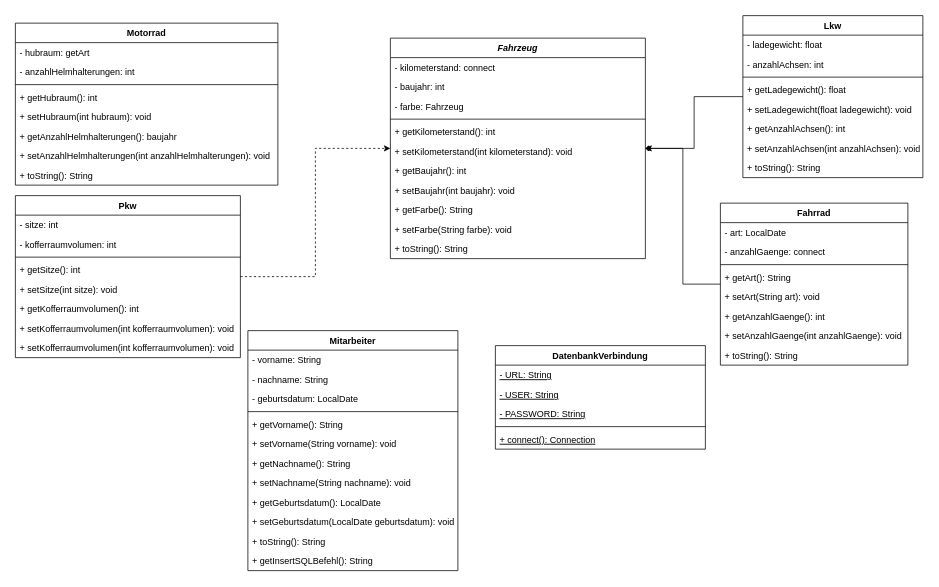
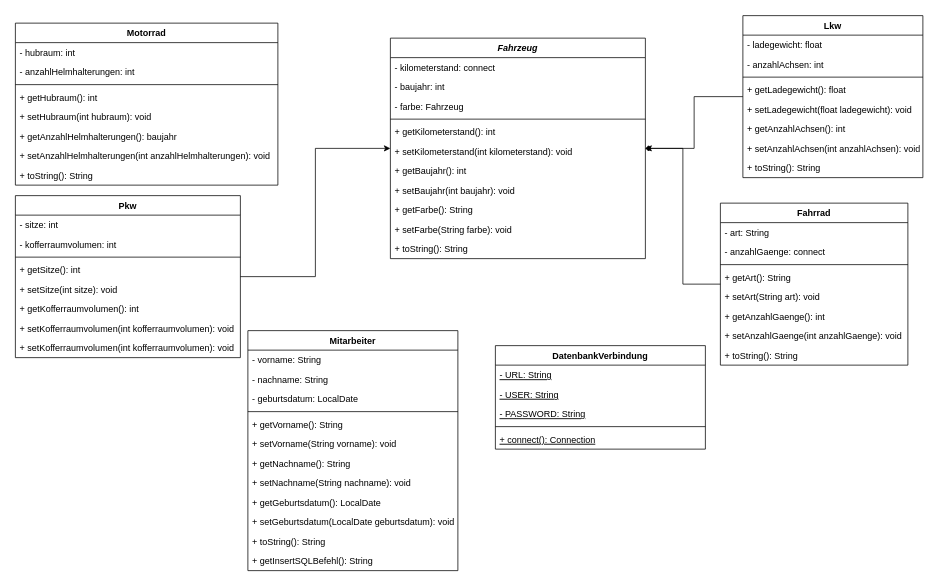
  <mxCell id="0" />
  <mxCell id="1" parent="0" />
  <mxCell id="2" value="Fahrzeug" style="swimlane;fontStyle=3;align=center;verticalAlign=top;childLayout=stackLayout;horizontal=1;startSize=26;horizontalStack=0;resizeParent=1;resizeParentMax=0;resizeLast=0;collapsible=1;marginBottom=0;" parent="1" vertex="1"><mxGeometry x="520" y="50" width="340" height="294" as="geometry" /></mxCell>
  <mxCell id="3" value="- kilometerstand: connect" style="text;strokeColor=none;fillColor=none;align=left;verticalAlign=top;spacingLeft=4;spacingRight=4;overflow=hidden;rotatable=0;points=[[0,0.5],[1,0.5]];portConstraint=eastwest;" parent="2" vertex="1"><mxGeometry y="26" width="340" height="26" as="geometry" /></mxCell>
  <mxCell id="4" value="- baujahr: int" style="text;strokeColor=none;fillColor=none;align=left;verticalAlign=top;spacingLeft=4;spacingRight=4;overflow=hidden;rotatable=0;points=[[0,0.5],[1,0.5]];portConstraint=eastwest;" parent="2" vertex="1"><mxGeometry y="52" width="340" height="26" as="geometry" /></mxCell>
  <mxCell id="5" value="- farbe: Fahrzeug" style="text;strokeColor=none;fillColor=none;align=left;verticalAlign=top;spacingLeft=4;spacingRight=4;overflow=hidden;rotatable=0;points=[[0,0.5],[1,0.5]];portConstraint=eastwest;" parent="2" vertex="1"><mxGeometry y="78" width="340" height="26" as="geometry" /></mxCell>
  <mxCell id="6" value="" style="line;strokeWidth=1;fillColor=none;align=left;verticalAlign=middle;spacingTop=-1;spacingLeft=3;spacingRight=3;rotatable=0;labelPosition=right;points=[];portConstraint=eastwest;" parent="2" vertex="1"><mxGeometry y="104" width="340" height="8" as="geometry" /></mxCell>
  <mxCell id="7" value="+ getKilometerstand(): int" style="text;strokeColor=none;fillColor=none;align=left;verticalAlign=top;spacingLeft=4;spacingRight=4;overflow=hidden;rotatable=0;points=[[0,0.5],[1,0.5]];portConstraint=eastwest;fontStyle=0" parent="2" vertex="1"><mxGeometry y="112" width="340" height="26" as="geometry" /></mxCell>
  <mxCell id="8" value="+ setKilometerstand(int kilometerstand): void" style="text;strokeColor=none;fillColor=none;align=left;verticalAlign=top;spacingLeft=4;spacingRight=4;overflow=hidden;rotatable=0;points=[[0,0.5],[1,0.5]];portConstraint=eastwest;fontStyle=0" parent="2" vertex="1"><mxGeometry y="138" width="340" height="26" as="geometry" /></mxCell>
  <mxCell id="9" value="+ getBaujahr(): int" style="text;strokeColor=none;fillColor=none;align=left;verticalAlign=top;spacingLeft=4;spacingRight=4;overflow=hidden;rotatable=0;points=[[0,0.5],[1,0.5]];portConstraint=eastwest;fontStyle=0" parent="2" vertex="1"><mxGeometry y="164" width="340" height="26" as="geometry" /></mxCell>
  <mxCell id="10" value="+ setBaujahr(int baujahr): void" style="text;strokeColor=none;fillColor=none;align=left;verticalAlign=top;spacingLeft=4;spacingRight=4;overflow=hidden;rotatable=0;points=[[0,0.5],[1,0.5]];portConstraint=eastwest;fontStyle=0" parent="2" vertex="1"><mxGeometry y="190" width="340" height="26" as="geometry" /></mxCell>
  <mxCell id="11" value="+ getFarbe(): String" style="text;strokeColor=none;fillColor=none;align=left;verticalAlign=top;spacingLeft=4;spacingRight=4;overflow=hidden;rotatable=0;points=[[0,0.5],[1,0.5]];portConstraint=eastwest;fontStyle=0" parent="2" vertex="1"><mxGeometry y="216" width="340" height="26" as="geometry" /></mxCell>
  <mxCell id="12" value="+ setFarbe(String farbe): void" style="text;strokeColor=none;fillColor=none;align=left;verticalAlign=top;spacingLeft=4;spacingRight=4;overflow=hidden;rotatable=0;points=[[0,0.5],[1,0.5]];portConstraint=eastwest;fontStyle=0" parent="2" vertex="1"><mxGeometry y="242" width="340" height="26" as="geometry" /></mxCell>
  <mxCell id="13" value="+ toString(): String" style="text;strokeColor=none;fillColor=none;align=left;verticalAlign=top;spacingLeft=4;spacingRight=4;overflow=hidden;rotatable=0;points=[[0,0.5],[1,0.5]];portConstraint=eastwest;fontStyle=0" parent="2" vertex="1"><mxGeometry y="268" width="340" height="26" as="geometry" /></mxCell>
- <mxCell id="14" style="edgeStyle=orthogonalEdgeStyle;rounded=0;orthogonalLoop=1;jettySize=auto;html=1;dashed=1;" parent="1" source="15" target="2" edge="1"><mxGeometry relative="1" as="geometry" /></mxCell>
+ <mxCell id="14" style="edgeStyle=orthogonalEdgeStyle;rounded=0;orthogonalLoop=1;jettySize=auto;html=1;" parent="1" source="15" target="2" edge="1"><mxGeometry relative="1" as="geometry" /></mxCell>
  <mxCell id="15" value="Pkw" style="swimlane;fontStyle=1;align=center;verticalAlign=top;childLayout=stackLayout;horizontal=1;startSize=26;horizontalStack=0;resizeParent=1;resizeParentMax=0;resizeLast=0;collapsible=1;marginBottom=0;" parent="1" vertex="1"><mxGeometry x="20" y="260" width="300" height="216" as="geometry" /></mxCell>
  <mxCell id="16" value="- sitze: int" style="text;strokeColor=none;fillColor=none;align=left;verticalAlign=top;spacingLeft=4;spacingRight=4;overflow=hidden;rotatable=0;points=[[0,0.5],[1,0.5]];portConstraint=eastwest;" parent="15" vertex="1"><mxGeometry y="26" width="300" height="26" as="geometry" /></mxCell>
  <mxCell id="17" value="- kofferraumvolumen: int" style="text;strokeColor=none;fillColor=none;align=left;verticalAlign=top;spacingLeft=4;spacingRight=4;overflow=hidden;rotatable=0;points=[[0,0.5],[1,0.5]];portConstraint=eastwest;" parent="15" vertex="1"><mxGeometry y="52" width="300" height="26" as="geometry" /></mxCell>
  <mxCell id="18" value="" style="line;strokeWidth=1;fillColor=none;align=left;verticalAlign=middle;spacingTop=-1;spacingLeft=3;spacingRight=3;rotatable=0;labelPosition=right;points=[];portConstraint=eastwest;" parent="15" vertex="1"><mxGeometry y="78" width="300" height="8" as="geometry" /></mxCell>
  <mxCell id="19" value="+ getSitze(): int" style="text;strokeColor=none;fillColor=none;align=left;verticalAlign=top;spacingLeft=4;spacingRight=4;overflow=hidden;rotatable=0;points=[[0,0.5],[1,0.5]];portConstraint=eastwest;fontStyle=0" parent="15" vertex="1"><mxGeometry y="86" width="300" height="26" as="geometry" /></mxCell>
  <mxCell id="20" value="+ setSitze(int sitze): void" style="text;strokeColor=none;fillColor=none;align=left;verticalAlign=top;spacingLeft=4;spacingRight=4;overflow=hidden;rotatable=0;points=[[0,0.5],[1,0.5]];portConstraint=eastwest;fontStyle=0" parent="15" vertex="1"><mxGeometry y="112" width="300" height="26" as="geometry" /></mxCell>
  <mxCell id="21" value="+ getKofferraumvolumen(): int" style="text;strokeColor=none;fillColor=none;align=left;verticalAlign=top;spacingLeft=4;spacingRight=4;overflow=hidden;rotatable=0;points=[[0,0.5],[1,0.5]];portConstraint=eastwest;fontStyle=0" parent="15" vertex="1"><mxGeometry y="138" width="300" height="26" as="geometry" /></mxCell>
  <mxCell id="22" value="+ setKofferraumvolumen(int kofferraumvolumen): void" style="text;strokeColor=none;fillColor=none;align=left;verticalAlign=top;spacingLeft=4;spacingRight=4;overflow=hidden;rotatable=0;points=[[0,0.5],[1,0.5]];portConstraint=eastwest;fontStyle=0" parent="15" vertex="1"><mxGeometry y="164" width="300" height="26" as="geometry" /></mxCell>
  <mxCell id="23" value="+ setKofferraumvolumen(int kofferraumvolumen): void" style="text;strokeColor=none;fillColor=none;align=left;verticalAlign=top;spacingLeft=4;spacingRight=4;overflow=hidden;rotatable=0;points=[[0,0.5],[1,0.5]];portConstraint=eastwest;fontStyle=0" vertex="1" parent="15"><mxGeometry y="190" width="300" height="26" as="geometry" /></mxCell>
  <mxCell id="24" style="edgeStyle=orthogonalEdgeStyle;rounded=0;orthogonalLoop=1;jettySize=auto;html=1;endArrow=diamond;" parent="1" source="25" target="2" edge="1"><mxGeometry relative="1" as="geometry" /></mxCell>
  <mxCell id="25" value="Lkw" style="swimlane;fontStyle=1;align=center;verticalAlign=top;childLayout=stackLayout;horizontal=1;startSize=26;horizontalStack=0;resizeParent=1;resizeParentMax=0;resizeLast=0;collapsible=1;marginBottom=0;" parent="1" vertex="1"><mxGeometry x="990" y="20" width="240" height="216" as="geometry" /></mxCell>
  <mxCell id="26" value="- ladegewicht: float" style="text;strokeColor=none;fillColor=none;align=left;verticalAlign=top;spacingLeft=4;spacingRight=4;overflow=hidden;rotatable=0;points=[[0,0.5],[1,0.5]];portConstraint=eastwest;" parent="25" vertex="1"><mxGeometry y="26" width="240" height="26" as="geometry" /></mxCell>
  <mxCell id="27" value="- anzahlAchsen: int" style="text;strokeColor=none;fillColor=none;align=left;verticalAlign=top;spacingLeft=4;spacingRight=4;overflow=hidden;rotatable=0;points=[[0,0.5],[1,0.5]];portConstraint=eastwest;" parent="25" vertex="1"><mxGeometry y="52" width="240" height="26" as="geometry" /></mxCell>
  <mxCell id="28" value="" style="line;strokeWidth=1;fillColor=none;align=left;verticalAlign=middle;spacingTop=-1;spacingLeft=3;spacingRight=3;rotatable=0;labelPosition=right;points=[];portConstraint=eastwest;" parent="25" vertex="1"><mxGeometry y="78" width="240" height="8" as="geometry" /></mxCell>
  <mxCell id="29" value="+ getLadegewicht(): float" style="text;strokeColor=none;fillColor=none;align=left;verticalAlign=top;spacingLeft=4;spacingRight=4;overflow=hidden;rotatable=0;points=[[0,0.5],[1,0.5]];portConstraint=eastwest;fontStyle=0" parent="25" vertex="1"><mxGeometry y="86" width="240" height="26" as="geometry" /></mxCell>
  <mxCell id="30" value="+ setLadegewicht(float ladegewicht): void" style="text;strokeColor=none;fillColor=none;align=left;verticalAlign=top;spacingLeft=4;spacingRight=4;overflow=hidden;rotatable=0;points=[[0,0.5],[1,0.5]];portConstraint=eastwest;fontStyle=0" parent="25" vertex="1"><mxGeometry y="112" width="240" height="26" as="geometry" /></mxCell>
  <mxCell id="31" value="+ getAnzahlAchsen(): int" style="text;strokeColor=none;fillColor=none;align=left;verticalAlign=top;spacingLeft=4;spacingRight=4;overflow=hidden;rotatable=0;points=[[0,0.5],[1,0.5]];portConstraint=eastwest;fontStyle=0" parent="25" vertex="1"><mxGeometry y="138" width="240" height="26" as="geometry" /></mxCell>
  <mxCell id="32" value="+ setAnzahlAchsen(int anzahlAchsen): void" style="text;strokeColor=none;fillColor=none;align=left;verticalAlign=top;spacingLeft=4;spacingRight=4;overflow=hidden;rotatable=0;points=[[0,0.5],[1,0.5]];portConstraint=eastwest;fontStyle=0" parent="25" vertex="1"><mxGeometry y="164" width="240" height="26" as="geometry" /></mxCell>
  <mxCell id="33" value="+ toString(): String" style="text;strokeColor=none;fillColor=none;align=left;verticalAlign=top;spacingLeft=4;spacingRight=4;overflow=hidden;rotatable=0;points=[[0,0.5],[1,0.5]];portConstraint=eastwest;fontStyle=0" vertex="1" parent="25"><mxGeometry y="190" width="240" height="26" as="geometry" /></mxCell>
  <mxCell id="34" value="Motorrad" style="swimlane;fontStyle=1;align=center;verticalAlign=top;childLayout=stackLayout;horizontal=1;startSize=26;horizontalStack=0;resizeParent=1;resizeParentMax=0;resizeLast=0;collapsible=1;marginBottom=0;" parent="1" vertex="1"><mxGeometry x="20" y="30" width="350" height="216" as="geometry" /></mxCell>
- <mxCell id="35" value="- hubraum: getArt" style="text;strokeColor=none;fillColor=none;align=left;verticalAlign=top;spacingLeft=4;spacingRight=4;overflow=hidden;rotatable=0;points=[[0,0.5],[1,0.5]];portConstraint=eastwest;" parent="34" vertex="1"><mxGeometry y="26" width="350" height="26" as="geometry" /></mxCell>
+ <mxCell id="35" value="- hubraum: int" style="text;strokeColor=none;fillColor=none;align=left;verticalAlign=top;spacingLeft=4;spacingRight=4;overflow=hidden;rotatable=0;points=[[0,0.5],[1,0.5]];portConstraint=eastwest;" parent="34" vertex="1"><mxGeometry y="26" width="350" height="26" as="geometry" /></mxCell>
  <mxCell id="36" value="- anzahlHelmhalterungen: int" style="text;strokeColor=none;fillColor=none;align=left;verticalAlign=top;spacingLeft=4;spacingRight=4;overflow=hidden;rotatable=0;points=[[0,0.5],[1,0.5]];portConstraint=eastwest;" parent="34" vertex="1"><mxGeometry y="52" width="350" height="26" as="geometry" /></mxCell>
  <mxCell id="37" value="" style="line;strokeWidth=1;fillColor=none;align=left;verticalAlign=middle;spacingTop=-1;spacingLeft=3;spacingRight=3;rotatable=0;labelPosition=right;points=[];portConstraint=eastwest;" parent="34" vertex="1"><mxGeometry y="78" width="350" height="8" as="geometry" /></mxCell>
  <mxCell id="38" value="+ getHubraum(): int" style="text;strokeColor=none;fillColor=none;align=left;verticalAlign=top;spacingLeft=4;spacingRight=4;overflow=hidden;rotatable=0;points=[[0,0.5],[1,0.5]];portConstraint=eastwest;fontStyle=0" parent="34" vertex="1"><mxGeometry y="86" width="350" height="26" as="geometry" /></mxCell>
  <mxCell id="39" value="+ setHubraum(int hubraum): void" style="text;strokeColor=none;fillColor=none;align=left;verticalAlign=top;spacingLeft=4;spacingRight=4;overflow=hidden;rotatable=0;points=[[0,0.5],[1,0.5]];portConstraint=eastwest;fontStyle=0" parent="34" vertex="1"><mxGeometry y="112" width="350" height="26" as="geometry" /></mxCell>
  <mxCell id="40" value="+ getAnzahlHelmhalterungen(): baujahr" style="text;strokeColor=none;fillColor=none;align=left;verticalAlign=top;spacingLeft=4;spacingRight=4;overflow=hidden;rotatable=0;points=[[0,0.5],[1,0.5]];portConstraint=eastwest;fontStyle=0" parent="34" vertex="1"><mxGeometry y="138" width="350" height="26" as="geometry" /></mxCell>
  <mxCell id="41" value="+ setAnzahlHelmhalterungen(int anzahlHelmhalterungen): void" style="text;strokeColor=none;fillColor=none;align=left;verticalAlign=top;spacingLeft=4;spacingRight=4;overflow=hidden;rotatable=0;points=[[0,0.5],[1,0.5]];portConstraint=eastwest;fontStyle=0" parent="34" vertex="1"><mxGeometry y="164" width="350" height="26" as="geometry" /></mxCell>
  <mxCell id="42" value="+ toString(): String" style="text;strokeColor=none;fillColor=none;align=left;verticalAlign=top;spacingLeft=4;spacingRight=4;overflow=hidden;rotatable=0;points=[[0,0.5],[1,0.5]];portConstraint=eastwest;fontStyle=0" vertex="1" parent="34"><mxGeometry y="190" width="350" height="26" as="geometry" /></mxCell>
  <mxCell id="43" style="edgeStyle=orthogonalEdgeStyle;rounded=0;orthogonalLoop=1;jettySize=auto;html=1;" parent="1" source="44" target="2" edge="1"><mxGeometry relative="1" as="geometry" /></mxCell>
  <mxCell id="44" value="Fahrrad" style="swimlane;fontStyle=1;align=center;verticalAlign=top;childLayout=stackLayout;horizontal=1;startSize=26;horizontalStack=0;resizeParent=1;resizeParentMax=0;resizeLast=0;collapsible=1;marginBottom=0;" parent="1" vertex="1"><mxGeometry x="960" y="270" width="250" height="216" as="geometry" /></mxCell>
- <mxCell id="45" value="- art: LocalDate" style="text;strokeColor=none;fillColor=none;align=left;verticalAlign=top;spacingLeft=4;spacingRight=4;overflow=hidden;rotatable=0;points=[[0,0.5],[1,0.5]];portConstraint=eastwest;" parent="44" vertex="1"><mxGeometry y="26" width="250" height="26" as="geometry" /></mxCell>
+ <mxCell id="45" value="- art: String" style="text;strokeColor=none;fillColor=none;align=left;verticalAlign=top;spacingLeft=4;spacingRight=4;overflow=hidden;rotatable=0;points=[[0,0.5],[1,0.5]];portConstraint=eastwest;" parent="44" vertex="1"><mxGeometry y="26" width="250" height="26" as="geometry" /></mxCell>
  <mxCell id="46" value="- anzahlGaenge: connect" style="text;strokeColor=none;fillColor=none;align=left;verticalAlign=top;spacingLeft=4;spacingRight=4;overflow=hidden;rotatable=0;points=[[0,0.5],[1,0.5]];portConstraint=eastwest;" parent="44" vertex="1"><mxGeometry y="52" width="250" height="26" as="geometry" /></mxCell>
  <mxCell id="47" value="" style="line;strokeWidth=1;fillColor=none;align=left;verticalAlign=middle;spacingTop=-1;spacingLeft=3;spacingRight=3;rotatable=0;labelPosition=right;points=[];portConstraint=eastwest;" parent="44" vertex="1"><mxGeometry y="78" width="250" height="8" as="geometry" /></mxCell>
  <mxCell id="48" value="+ getArt(): String" style="text;strokeColor=none;fillColor=none;align=left;verticalAlign=top;spacingLeft=4;spacingRight=4;overflow=hidden;rotatable=0;points=[[0,0.5],[1,0.5]];portConstraint=eastwest;fontStyle=0" parent="44" vertex="1"><mxGeometry y="86" width="250" height="26" as="geometry" /></mxCell>
  <mxCell id="49" value="+ setArt(String art): void" style="text;strokeColor=none;fillColor=none;align=left;verticalAlign=top;spacingLeft=4;spacingRight=4;overflow=hidden;rotatable=0;points=[[0,0.5],[1,0.5]];portConstraint=eastwest;fontStyle=0" parent="44" vertex="1"><mxGeometry y="112" width="250" height="26" as="geometry" /></mxCell>
  <mxCell id="50" value="+ getAnzahlGaenge(): int" style="text;strokeColor=none;fillColor=none;align=left;verticalAlign=top;spacingLeft=4;spacingRight=4;overflow=hidden;rotatable=0;points=[[0,0.5],[1,0.5]];portConstraint=eastwest;fontStyle=0" parent="44" vertex="1"><mxGeometry y="138" width="250" height="26" as="geometry" /></mxCell>
  <mxCell id="51" value="+ setAnzahlGaenge(int anzahlGaenge): void" style="text;strokeColor=none;fillColor=none;align=left;verticalAlign=top;spacingLeft=4;spacingRight=4;overflow=hidden;rotatable=0;points=[[0,0.5],[1,0.5]];portConstraint=eastwest;fontStyle=0" parent="44" vertex="1"><mxGeometry y="164" width="250" height="26" as="geometry" /></mxCell>
  <mxCell id="52" value="+ toString(): String" style="text;strokeColor=none;fillColor=none;align=left;verticalAlign=top;spacingLeft=4;spacingRight=4;overflow=hidden;rotatable=0;points=[[0,0.5],[1,0.5]];portConstraint=eastwest;fontStyle=0" vertex="1" parent="44"><mxGeometry y="190" width="250" height="26" as="geometry" /></mxCell>
  <mxCell id="53" value="Mitarbeiter" style="swimlane;fontStyle=1;align=center;verticalAlign=top;childLayout=stackLayout;horizontal=1;startSize=26;horizontalStack=0;resizeParent=1;resizeParentMax=0;resizeLast=0;collapsible=1;marginBottom=0;" parent="1" vertex="1"><mxGeometry x="330" y="440" width="280" height="320" as="geometry" /></mxCell>
  <mxCell id="54" value="- vorname: String" style="text;strokeColor=none;fillColor=none;align=left;verticalAlign=top;spacingLeft=4;spacingRight=4;overflow=hidden;rotatable=0;points=[[0,0.5],[1,0.5]];portConstraint=eastwest;" parent="53" vertex="1"><mxGeometry y="26" width="280" height="26" as="geometry" /></mxCell>
  <mxCell id="55" value="- nachname: String" style="text;strokeColor=none;fillColor=none;align=left;verticalAlign=top;spacingLeft=4;spacingRight=4;overflow=hidden;rotatable=0;points=[[0,0.5],[1,0.5]];portConstraint=eastwest;" parent="53" vertex="1"><mxGeometry y="52" width="280" height="26" as="geometry" /></mxCell>
  <mxCell id="56" value="- geburtsdatum: LocalDate" style="text;strokeColor=none;fillColor=none;align=left;verticalAlign=top;spacingLeft=4;spacingRight=4;overflow=hidden;rotatable=0;points=[[0,0.5],[1,0.5]];portConstraint=eastwest;" parent="53" vertex="1"><mxGeometry y="78" width="280" height="26" as="geometry" /></mxCell>
  <mxCell id="57" value="" style="line;strokeWidth=1;fillColor=none;align=left;verticalAlign=middle;spacingTop=-1;spacingLeft=3;spacingRight=3;rotatable=0;labelPosition=right;points=[];portConstraint=eastwest;" parent="53" vertex="1"><mxGeometry y="104" width="280" height="8" as="geometry" /></mxCell>
  <mxCell id="58" value="+ getVorname(): String" style="text;strokeColor=none;fillColor=none;align=left;verticalAlign=top;spacingLeft=4;spacingRight=4;overflow=hidden;rotatable=0;points=[[0,0.5],[1,0.5]];portConstraint=eastwest;fontStyle=0" parent="53" vertex="1"><mxGeometry y="112" width="280" height="26" as="geometry" /></mxCell>
  <mxCell id="59" value="+ setVorname(String vorname): void" style="text;strokeColor=none;fillColor=none;align=left;verticalAlign=top;spacingLeft=4;spacingRight=4;overflow=hidden;rotatable=0;points=[[0,0.5],[1,0.5]];portConstraint=eastwest;fontStyle=0" parent="53" vertex="1"><mxGeometry y="138" width="280" height="26" as="geometry" /></mxCell>
  <mxCell id="60" value="+ getNachname(): String" style="text;strokeColor=none;fillColor=none;align=left;verticalAlign=top;spacingLeft=4;spacingRight=4;overflow=hidden;rotatable=0;points=[[0,0.5],[1,0.5]];portConstraint=eastwest;fontStyle=0" parent="53" vertex="1"><mxGeometry y="164" width="280" height="26" as="geometry" /></mxCell>
  <mxCell id="61" value="+ setNachname(String nachname): void" style="text;strokeColor=none;fillColor=none;align=left;verticalAlign=top;spacingLeft=4;spacingRight=4;overflow=hidden;rotatable=0;points=[[0,0.5],[1,0.5]];portConstraint=eastwest;fontStyle=0" parent="53" vertex="1"><mxGeometry y="190" width="280" height="26" as="geometry" /></mxCell>
  <mxCell id="62" value="+ getGeburtsdatum(): LocalDate" style="text;strokeColor=none;fillColor=none;align=left;verticalAlign=top;spacingLeft=4;spacingRight=4;overflow=hidden;rotatable=0;points=[[0,0.5],[1,0.5]];portConstraint=eastwest;fontStyle=0" parent="53" vertex="1"><mxGeometry y="216" width="280" height="26" as="geometry" /></mxCell>
  <mxCell id="63" value="+ setGeburtsdatum(LocalDate geburtsdatum): void" style="text;strokeColor=none;fillColor=none;align=left;verticalAlign=top;spacingLeft=4;spacingRight=4;overflow=hidden;rotatable=0;points=[[0,0.5],[1,0.5]];portConstraint=eastwest;fontStyle=0" parent="53" vertex="1"><mxGeometry y="242" width="280" height="26" as="geometry" /></mxCell>
  <mxCell id="64" value="+ toString(): String" style="text;strokeColor=none;fillColor=none;align=left;verticalAlign=top;spacingLeft=4;spacingRight=4;overflow=hidden;rotatable=0;points=[[0,0.5],[1,0.5]];portConstraint=eastwest;fontStyle=0" parent="53" vertex="1"><mxGeometry y="268" width="280" height="26" as="geometry" /></mxCell>
  <mxCell id="65" value="+ getInsertSQLBefehl(): String" style="text;strokeColor=none;fillColor=none;align=left;verticalAlign=top;spacingLeft=4;spacingRight=4;overflow=hidden;rotatable=0;points=[[0,0.5],[1,0.5]];portConstraint=eastwest;fontStyle=0" parent="53" vertex="1"><mxGeometry y="294" width="280" height="26" as="geometry" /></mxCell>
  <mxCell id="66" value="DatenbankVerbindung" style="swimlane;fontStyle=1;align=center;verticalAlign=top;childLayout=stackLayout;horizontal=1;startSize=26;horizontalStack=0;resizeParent=1;resizeParentMax=0;resizeLast=0;collapsible=1;marginBottom=0;" parent="1" vertex="1"><mxGeometry x="660" y="460" width="280" height="138" as="geometry" /></mxCell>
  <mxCell id="67" value="- URL: String" style="text;strokeColor=none;fillColor=none;align=left;verticalAlign=top;spacingLeft=4;spacingRight=4;overflow=hidden;rotatable=0;points=[[0,0.5],[1,0.5]];portConstraint=eastwest;fontStyle=4" parent="66" vertex="1"><mxGeometry y="26" width="280" height="26" as="geometry" /></mxCell>
  <mxCell id="68" value="- USER: String" style="text;strokeColor=none;fillColor=none;align=left;verticalAlign=top;spacingLeft=4;spacingRight=4;overflow=hidden;rotatable=0;points=[[0,0.5],[1,0.5]];portConstraint=eastwest;fontStyle=4" parent="66" vertex="1"><mxGeometry y="52" width="280" height="26" as="geometry" /></mxCell>
  <mxCell id="69" value="- PASSWORD: String" style="text;strokeColor=none;fillColor=none;align=left;verticalAlign=top;spacingLeft=4;spacingRight=4;overflow=hidden;rotatable=0;points=[[0,0.5],[1,0.5]];portConstraint=eastwest;fontStyle=4" parent="66" vertex="1"><mxGeometry y="78" width="280" height="26" as="geometry" /></mxCell>
  <mxCell id="70" value="" style="line;strokeWidth=1;fillColor=none;align=left;verticalAlign=middle;spacingTop=-1;spacingLeft=3;spacingRight=3;rotatable=0;labelPosition=right;points=[];portConstraint=eastwest;" parent="66" vertex="1"><mxGeometry y="104" width="280" height="8" as="geometry" /></mxCell>
  <mxCell id="71" value="+ connect(): Connection" style="text;strokeColor=none;fillColor=none;align=left;verticalAlign=top;spacingLeft=4;spacingRight=4;overflow=hidden;rotatable=0;points=[[0,0.5],[1,0.5]];portConstraint=eastwest;fontStyle=4" parent="66" vertex="1"><mxGeometry y="112" width="280" height="26" as="geometry" /></mxCell>
